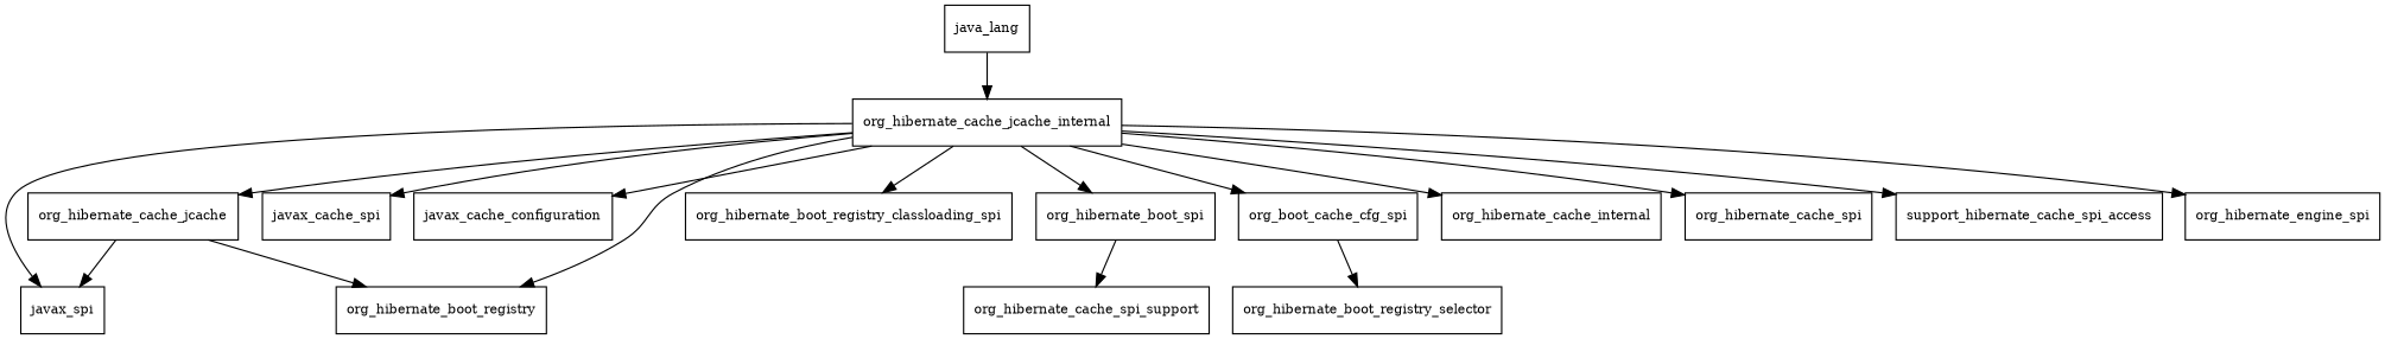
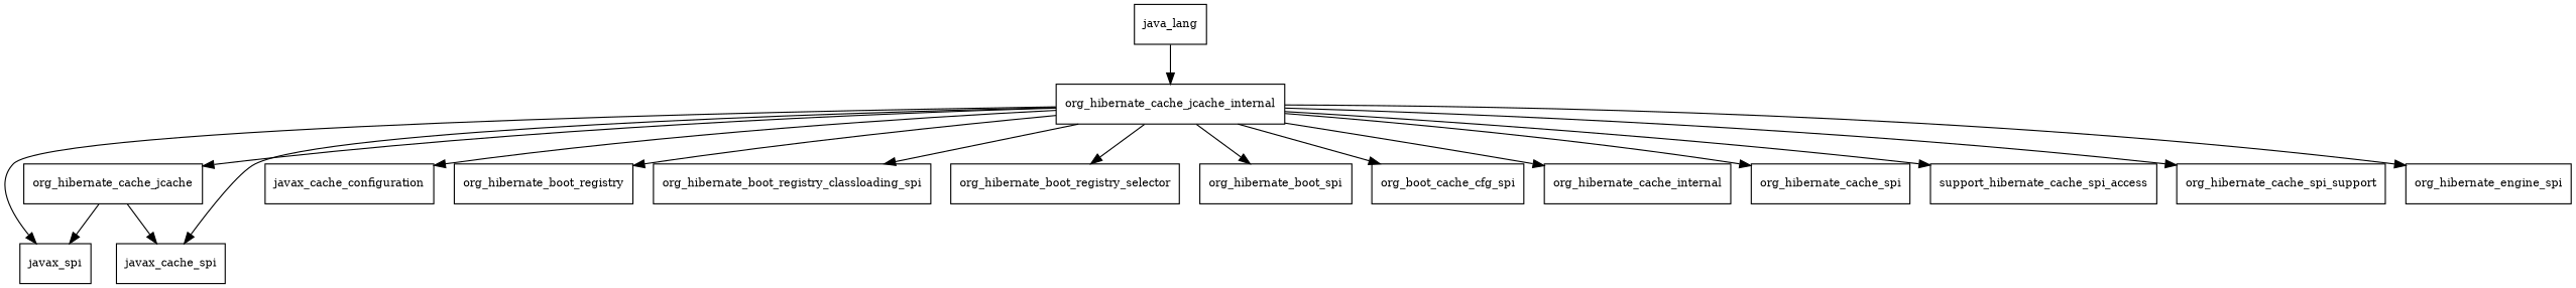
  digraph {
    node [fontsize=10.0 shape=box]
    n1 [label=javax_spi]
    org_hibernate_cache_jcache
    javax_cache_spi
    org_hibernate_cache_jcache_internal
    javax_cache_configuration
    org_hibernate_boot_registry
    org_hibernate_boot_registry_classloading_spi
    org_hibernate_boot_registry_selector
    org_hibernate_boot_spi
    n10 [label=org_boot_cache_cfg_spi]
    org_hibernate_cache_internal
    org_hibernate_cache_spi
    n13 [label=support_hibernate_cache_spi_access]
    org_hibernate_cache_spi_support
    org_hibernate_engine_spi
    java_lang
    org_hibernate_cache_jcache -> n1
-   org_hibernate_cache_jcache -> org_hibernate_boot_registry
+   org_hibernate_cache_jcache -> javax_cache_spi
    org_hibernate_cache_jcache_internal -> n1
    org_hibernate_cache_jcache_internal -> org_hibernate_cache_jcache
    org_hibernate_cache_jcache_internal -> javax_cache_spi
    org_hibernate_cache_jcache_internal -> javax_cache_configuration
    org_hibernate_cache_jcache_internal -> org_hibernate_boot_registry
    org_hibernate_cache_jcache_internal -> org_hibernate_boot_registry_classloading_spi
-   n10 -> org_hibernate_boot_registry_selector
+   org_hibernate_cache_jcache_internal -> org_hibernate_boot_registry_selector
    org_hibernate_cache_jcache_internal -> org_hibernate_boot_spi
    org_hibernate_cache_jcache_internal -> n10
    org_hibernate_cache_jcache_internal -> org_hibernate_cache_internal
    org_hibernate_cache_jcache_internal -> org_hibernate_cache_spi
    org_hibernate_cache_jcache_internal -> n13
-   org_hibernate_boot_spi -> org_hibernate_cache_spi_support
+   org_hibernate_cache_jcache_internal -> org_hibernate_cache_spi_support
    org_hibernate_cache_jcache_internal -> org_hibernate_engine_spi
    java_lang -> org_hibernate_cache_jcache_internal
  }
